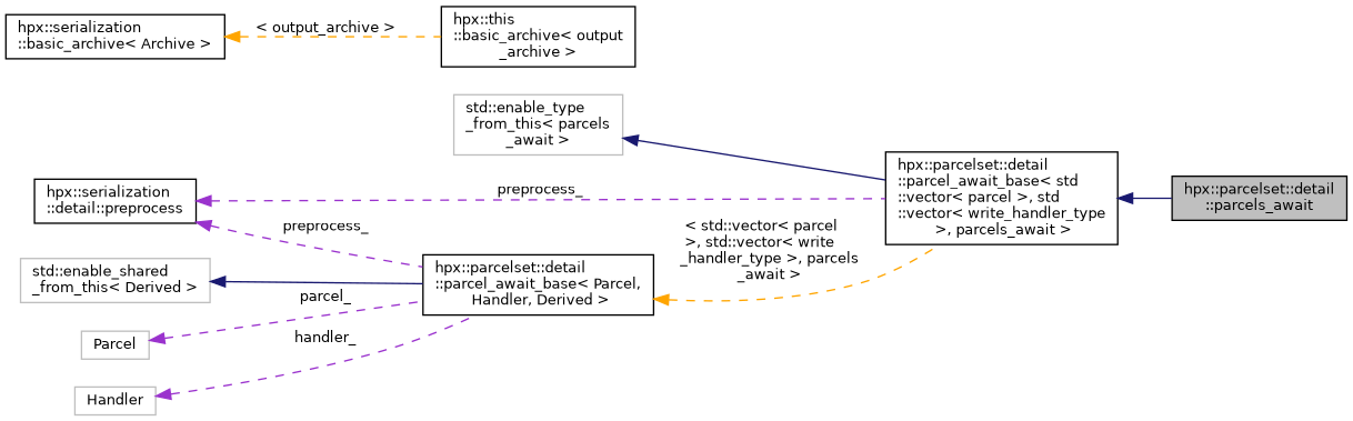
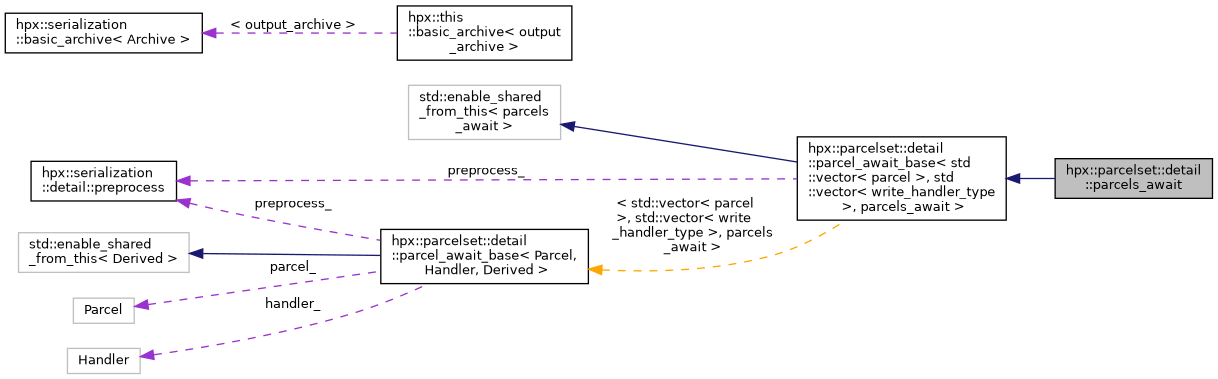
  digraph {
    rankdir=LR
    node [color=black fillcolor=white fontname=Helvetica fontsize=10 shape=record style=filled]
    edge [color=darkorchid3 dir=back fontname=Helvetica fontsize=10 labelfontname=Helvetica labelfontsize=10 style=dashed]
    n1 [fillcolor=grey75 fontcolor=black height=0.2 label="hpx::parcelset::detail\l::parcels_await" width=0.4]
    n2 [height=0.2 label="hpx::parcelset::detail\l::parcel_await_base\< std\l::vector\< parcel \>, std\l::vector\< write_handler_type\l \>, parcels_await \>" width=0.4]
-   n3 [color=grey75 height=0.2 label="std::enable_type\l_from_this\< parcels\l_await \>" width=0.4]
+   n3 [color=grey75 height=0.2 label="std::enable_shared\l_from_this\< parcels\l_await \>" width=0.4]
    n4 [height=0.2 label="hpx::serialization\l::detail::preprocess" width=0.4]
    n5 [height=0.2 label="hpx::parcelset::detail\l::parcel_await_base\< Parcel,\l Handler, Derived \>" width=0.4]
    n6 [height=0.2 label="hpx::this\l::basic_archive\< output\l_archive \>" width=0.4]
    n7 [height=0.2 label="hpx::serialization\l::basic_archive\< Archive \>" width=0.4]
    n8 [color=grey75 height=0.2 label="std::enable_shared\l_from_this\< Derived \>" width=0.4]
    n9 [color=grey75 height=0.2 label=Parcel width=0.4]
    n10 [color=grey75 height=0.2 label=Handler width=0.4]
    n2 -> n1 [color=midnightblue style=solid]
    n3 -> n2 [color=midnightblue style=solid]
    n4 -> n2 [label=" preprocess_"]
    n4 -> n5 [label=" preprocess_"]
    n5 -> n2 [color=orange label=" \< std::vector\< parcel\l \>, std::vector\< write\l_handler_type \>, parcels\l_await \>"]
-   n7 -> n6 [color=orange label=" \< output_archive \>"]
+   n7 -> n6 [label=" \< output_archive \>"]
    n8 -> n5 [color=midnightblue style=solid]
    n9 -> n5 [label=" parcel_"]
    n10 -> n5 [label=" handler_"]
  }
